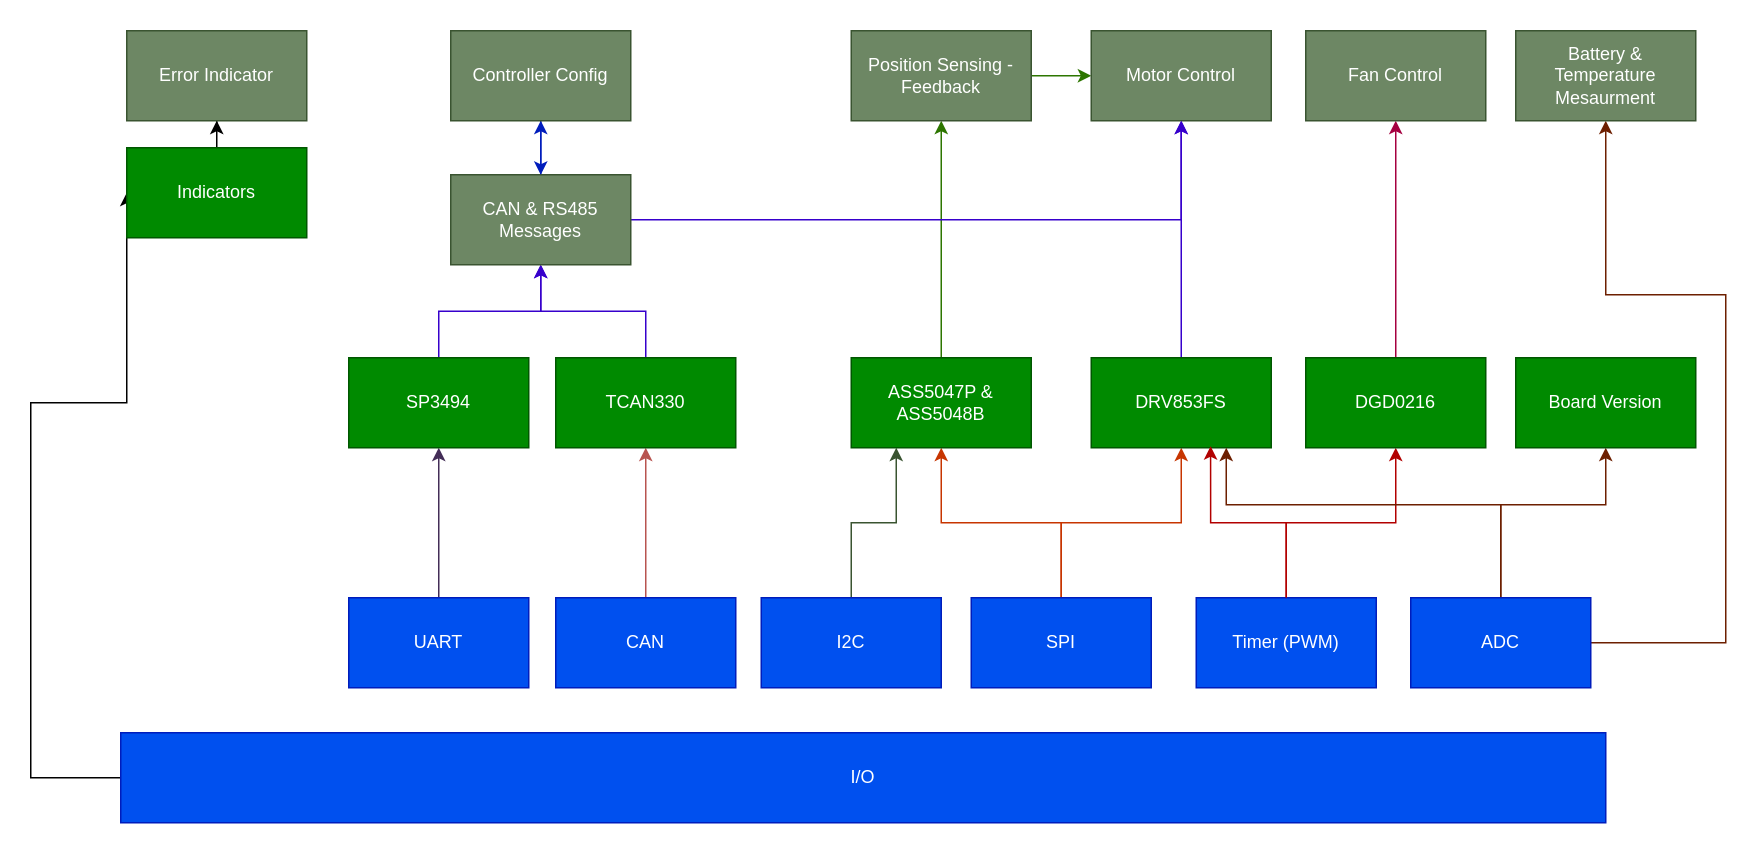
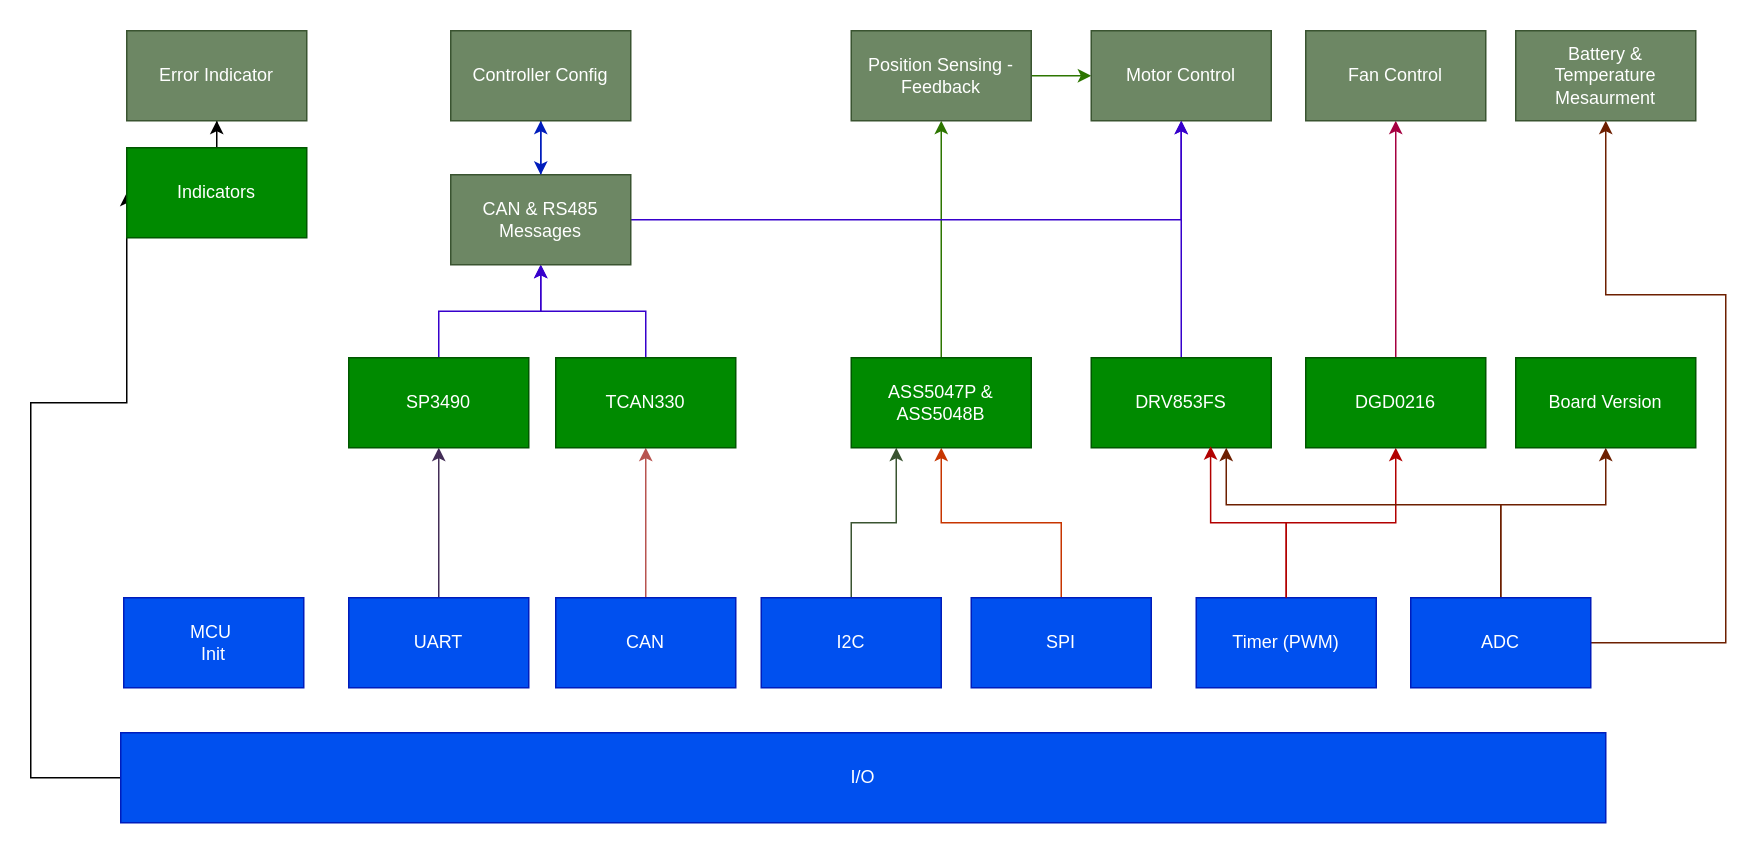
  <mxCell id="0" />
  <mxCell id="1" parent="0" />
+ <mxCell id="2" value="MCU&amp;nbsp;&lt;br&gt;Init" style="rounded=0;whiteSpace=wrap;html=1;glass=0;shadow=0;fillColor=#0050ef;fontColor=#ffffff;strokeColor=#001DBC;" parent="1" vertex="1"><mxGeometry x="82" y="398" width="120" height="60" as="geometry" /></mxCell>
  <mxCell id="3" style="edgeStyle=orthogonalEdgeStyle;rounded=0;orthogonalLoop=1;jettySize=auto;html=1;entryX=0.5;entryY=1;entryDx=0;entryDy=0;fillColor=#76608a;strokeColor=#432D57;" parent="1" source="4" target="23" edge="1"><mxGeometry relative="1" as="geometry" /></mxCell>
  <mxCell id="4" value="UART" style="rounded=0;whiteSpace=wrap;html=1;glass=0;shadow=0;fillColor=#0050ef;fontColor=#ffffff;strokeColor=#001DBC;" parent="1" vertex="1"><mxGeometry x="232" y="398" width="120" height="60" as="geometry" /></mxCell>
  <mxCell id="5" style="edgeStyle=orthogonalEdgeStyle;rounded=0;orthogonalLoop=1;jettySize=auto;html=1;entryX=0.25;entryY=1;entryDx=0;entryDy=0;fillColor=#6d8764;strokeColor=#3A5431;" parent="1" source="6" target="17" edge="1"><mxGeometry relative="1" as="geometry" /></mxCell>
  <mxCell id="6" value="I2C" style="rounded=0;whiteSpace=wrap;html=1;glass=0;shadow=0;fillColor=#0050ef;fontColor=#ffffff;strokeColor=#001DBC;" parent="1" vertex="1"><mxGeometry x="507" y="398" width="120" height="60" as="geometry" /></mxCell>
  <mxCell id="7" style="edgeStyle=orthogonalEdgeStyle;rounded=0;orthogonalLoop=1;jettySize=auto;html=1;fillColor=#f8cecc;strokeColor=#b85450;gradientColor=#ea6b66;" parent="1" source="8" target="21" edge="1"><mxGeometry relative="1" as="geometry"><mxPoint x="430" y="306" as="targetPoint" /></mxGeometry></mxCell>
  <mxCell id="8" value="CAN" style="rounded=0;whiteSpace=wrap;html=1;glass=0;shadow=0;fillColor=#0050ef;fontColor=#ffffff;strokeColor=#001DBC;" parent="1" vertex="1"><mxGeometry x="370" y="398" width="120" height="60" as="geometry" /></mxCell>
  <mxCell id="9" style="edgeStyle=orthogonalEdgeStyle;rounded=0;orthogonalLoop=1;jettySize=auto;html=1;entryX=0.5;entryY=1;entryDx=0;entryDy=0;fillColor=#fa6800;strokeColor=#C73500;" parent="1" source="11" target="17" edge="1"><mxGeometry relative="1" as="geometry" /></mxCell>
- <mxCell id="10" style="edgeStyle=orthogonalEdgeStyle;rounded=0;orthogonalLoop=1;jettySize=auto;html=1;entryX=0.5;entryY=1;entryDx=0;entryDy=0;fillColor=#fa6800;strokeColor=#C73500;" parent="1" source="11" target="19" edge="1"><mxGeometry relative="1" as="geometry"><Array as="points"><mxPoint x="707" y="348" /><mxPoint x="787" y="348" /></Array></mxGeometry></mxCell>
  <mxCell id="11" value="SPI" style="rounded=0;whiteSpace=wrap;html=1;glass=0;shadow=0;fillColor=#0050ef;fontColor=#ffffff;strokeColor=#001DBC;" parent="1" vertex="1"><mxGeometry x="647" y="398" width="120" height="60" as="geometry" /></mxCell>
  <mxCell id="12" style="edgeStyle=orthogonalEdgeStyle;rounded=0;orthogonalLoop=1;jettySize=auto;html=1;entryX=0.5;entryY=1;entryDx=0;entryDy=0;fillColor=#e51400;strokeColor=#B20000;" parent="1" source="13" target="31" edge="1"><mxGeometry relative="1" as="geometry" /></mxCell>
  <mxCell id="13" value="Timer (PWM)" style="rounded=0;whiteSpace=wrap;html=1;glass=0;shadow=0;fillColor=#0050ef;fontColor=#ffffff;strokeColor=#001DBC;" parent="1" vertex="1"><mxGeometry x="797" y="398" width="120" height="60" as="geometry" /></mxCell>
  <mxCell id="14" style="edgeStyle=orthogonalEdgeStyle;rounded=0;orthogonalLoop=1;jettySize=auto;html=1;entryX=0;entryY=0.5;entryDx=0;entryDy=0;" parent="1" source="15" target="33" edge="1"><mxGeometry relative="1" as="geometry"><Array as="points"><mxPoint x="20" y="518" /><mxPoint x="20" y="268" /></Array></mxGeometry></mxCell>
  <mxCell id="15" value="I/O" style="rounded=0;whiteSpace=wrap;html=1;glass=0;shadow=0;fillColor=#0050ef;fontColor=#ffffff;strokeColor=#001DBC;" parent="1" vertex="1"><mxGeometry x="80" y="488" width="990" height="60" as="geometry" /></mxCell>
  <mxCell id="16" style="edgeStyle=orthogonalEdgeStyle;rounded=0;orthogonalLoop=1;jettySize=auto;html=1;entryX=0.5;entryY=1;entryDx=0;entryDy=0;fillColor=#60a917;strokeColor=#2D7600;" parent="1" source="17" target="36" edge="1"><mxGeometry relative="1" as="geometry" /></mxCell>
  <mxCell id="17" value="ASS5047P &amp;amp; ASS5048B" style="rounded=0;whiteSpace=wrap;html=1;fillColor=#008a00;fontColor=#ffffff;strokeColor=#005700;" parent="1" vertex="1"><mxGeometry x="567" y="238" width="120" height="60" as="geometry" /></mxCell>
  <mxCell id="18" style="edgeStyle=orthogonalEdgeStyle;rounded=0;orthogonalLoop=1;jettySize=auto;html=1;fillColor=#6a00ff;strokeColor=#3700CC;" parent="1" source="19" target="37" edge="1"><mxGeometry relative="1" as="geometry" /></mxCell>
  <mxCell id="19" value="DRV853FS" style="rounded=0;whiteSpace=wrap;html=1;fillColor=#008a00;fontColor=#ffffff;strokeColor=#005700;" parent="1" vertex="1"><mxGeometry x="727" y="238" width="120" height="60" as="geometry" /></mxCell>
  <mxCell id="20" style="edgeStyle=orthogonalEdgeStyle;rounded=0;orthogonalLoop=1;jettySize=auto;html=1;fillColor=#6a00ff;strokeColor=#3700CC;" parent="1" source="21" target="41" edge="1"><mxGeometry relative="1" as="geometry" /></mxCell>
  <mxCell id="21" value="TCAN330" style="rounded=0;whiteSpace=wrap;html=1;fillColor=#008a00;fontColor=#ffffff;strokeColor=#005700;" parent="1" vertex="1"><mxGeometry x="370" y="238" width="120" height="60" as="geometry" /></mxCell>
  <mxCell id="22" style="edgeStyle=orthogonalEdgeStyle;rounded=0;orthogonalLoop=1;jettySize=auto;html=1;entryX=0.5;entryY=1;entryDx=0;entryDy=0;fillColor=#6a00ff;strokeColor=#3700CC;" parent="1" source="23" target="41" edge="1"><mxGeometry relative="1" as="geometry" /></mxCell>
- <mxCell id="23" value="SP3494" style="rounded=0;whiteSpace=wrap;html=1;fillColor=#008a00;fontColor=#ffffff;strokeColor=#005700;" parent="1" vertex="1"><mxGeometry x="232" y="238" width="120" height="60" as="geometry" /></mxCell>
+ <mxCell id="23" value="SP3490" style="rounded=0;whiteSpace=wrap;html=1;fillColor=#008a00;fontColor=#ffffff;strokeColor=#005700;" parent="1" vertex="1"><mxGeometry x="232" y="238" width="120" height="60" as="geometry" /></mxCell>
  <mxCell id="24" style="edgeStyle=orthogonalEdgeStyle;rounded=0;orthogonalLoop=1;jettySize=auto;html=1;entryX=0.663;entryY=0.983;entryDx=0;entryDy=0;entryPerimeter=0;fillColor=#e51400;strokeColor=#B20000;" parent="1" source="13" target="19" edge="1"><mxGeometry relative="1" as="geometry"><Array as="points"><mxPoint x="857" y="348" /><mxPoint x="807" y="348" /></Array></mxGeometry></mxCell>
  <mxCell id="25" style="edgeStyle=orthogonalEdgeStyle;rounded=0;orthogonalLoop=1;jettySize=auto;html=1;entryX=0.75;entryY=1;entryDx=0;entryDy=0;fillColor=#a0522d;strokeColor=#6D1F00;" parent="1" source="28" target="19" edge="1"><mxGeometry relative="1" as="geometry"><Array as="points"><mxPoint x="1000" y="336" /><mxPoint x="817" y="336" /></Array></mxGeometry></mxCell>
  <mxCell id="26" style="edgeStyle=orthogonalEdgeStyle;rounded=0;orthogonalLoop=1;jettySize=auto;html=1;entryX=0.5;entryY=1;entryDx=0;entryDy=0;fillColor=#a0522d;strokeColor=#6D1F00;" parent="1" source="28" target="34" edge="1"><mxGeometry relative="1" as="geometry"><Array as="points"><mxPoint x="1000" y="336" /><mxPoint x="1070" y="336" /></Array></mxGeometry></mxCell>
  <mxCell id="27" style="edgeStyle=orthogonalEdgeStyle;rounded=0;orthogonalLoop=1;jettySize=auto;html=1;entryX=0.5;entryY=1;entryDx=0;entryDy=0;fillColor=#a0522d;strokeColor=#6D1F00;" parent="1" source="28" target="29" edge="1"><mxGeometry relative="1" as="geometry"><Array as="points"><mxPoint x="1150" y="428" /><mxPoint x="1150" y="196" /><mxPoint x="1070" y="196" /></Array></mxGeometry></mxCell>
  <mxCell id="28" value="ADC" style="rounded=0;whiteSpace=wrap;html=1;glass=0;shadow=0;fillColor=#0050ef;fontColor=#ffffff;strokeColor=#001DBC;" parent="1" vertex="1"><mxGeometry x="940" y="398" width="120" height="60" as="geometry" /></mxCell>
  <mxCell id="29" value="Battery &amp;amp; Temperature Mesaurment" style="rounded=0;whiteSpace=wrap;html=1;fillColor=#6d8764;fontColor=#ffffff;strokeColor=#3A5431;" parent="1" vertex="1"><mxGeometry x="1010" y="20" width="120" height="60" as="geometry" /></mxCell>
  <mxCell id="30" style="edgeStyle=orthogonalEdgeStyle;rounded=0;orthogonalLoop=1;jettySize=auto;html=1;entryX=0.5;entryY=1;entryDx=0;entryDy=0;fillColor=#d80073;strokeColor=#A50040;" parent="1" source="31" target="38" edge="1"><mxGeometry relative="1" as="geometry" /></mxCell>
  <mxCell id="31" value="DGD0216" style="rounded=0;whiteSpace=wrap;html=1;fillColor=#008a00;fontColor=#ffffff;strokeColor=#005700;" parent="1" vertex="1"><mxGeometry x="870" y="238" width="120" height="60" as="geometry" /></mxCell>
  <mxCell id="32" style="edgeStyle=orthogonalEdgeStyle;rounded=0;orthogonalLoop=1;jettySize=auto;html=1;" edge="1" parent="1" source="33" target="44"><mxGeometry relative="1" as="geometry" /></mxCell>
  <mxCell id="33" value="Indicators" style="rounded=0;whiteSpace=wrap;html=1;fillColor=#008a00;fontColor=#ffffff;strokeColor=#005700;" parent="1" vertex="1"><mxGeometry x="84" y="98" width="120" height="60" as="geometry" /></mxCell>
  <mxCell id="34" value="Board Version" style="rounded=0;whiteSpace=wrap;html=1;fillColor=#008a00;fontColor=#ffffff;strokeColor=#005700;" parent="1" vertex="1"><mxGeometry x="1010" y="238" width="120" height="60" as="geometry" /></mxCell>
  <mxCell id="35" style="edgeStyle=orthogonalEdgeStyle;rounded=0;orthogonalLoop=1;jettySize=auto;html=1;entryX=0;entryY=0.5;entryDx=0;entryDy=0;fillColor=#60a917;strokeColor=#2D7600;" parent="1" source="36" target="37" edge="1"><mxGeometry relative="1" as="geometry" /></mxCell>
  <mxCell id="36" value="P&lt;span style=&quot;color: rgb(255, 255, 255);&quot;&gt;ositi&lt;/span&gt;&lt;span style=&quot;color: rgb(255, 255, 255);&quot;&gt;on Sensing - Feedback&lt;/span&gt;" style="rounded=0;whiteSpace=wrap;html=1;fillColor=#6d8764;strokeColor=#3A5431;fontColor=#ffffff;" parent="1" vertex="1"><mxGeometry x="567" y="20" width="120" height="60" as="geometry" /></mxCell>
  <mxCell id="37" value="M&lt;span style=&quot;color: rgb(255, 255, 255);&quot;&gt;ot&lt;/span&gt;&lt;span style=&quot;color: rgb(255, 255, 255);&quot;&gt;or C&lt;/span&gt;&lt;span style=&quot;color: rgb(255, 255, 255);&quot;&gt;ontr&lt;/span&gt;&lt;span style=&quot;color: rgb(255, 255, 255);&quot;&gt;o&lt;/span&gt;&lt;font color=&quot;#ffffff&quot;&gt;l&lt;/font&gt;" style="rounded=0;whiteSpace=wrap;html=1;fillColor=#6d8764;strokeColor=#3A5431;fontColor=#ffffff;" parent="1" vertex="1"><mxGeometry x="727" y="20" width="120" height="60" as="geometry" /></mxCell>
  <mxCell id="38" value="&lt;span style=&quot;color: rgb(255, 255, 255);&quot;&gt;Fan C&lt;/span&gt;&lt;span style=&quot;color: rgb(255, 255, 255);&quot;&gt;ontr&lt;/span&gt;&lt;span style=&quot;color: rgb(255, 255, 255);&quot;&gt;o&lt;/span&gt;&lt;font color=&quot;#ffffff&quot;&gt;l&lt;/font&gt;" style="rounded=0;whiteSpace=wrap;html=1;fillColor=#6d8764;strokeColor=#3A5431;fontColor=#ffffff;" parent="1" vertex="1"><mxGeometry x="870" y="20" width="120" height="60" as="geometry" /></mxCell>
  <mxCell id="39" style="edgeStyle=orthogonalEdgeStyle;rounded=0;orthogonalLoop=1;jettySize=auto;html=1;entryX=0.5;entryY=1;entryDx=0;entryDy=0;fillColor=#6a00ff;strokeColor=#3700CC;" parent="1" source="41" target="37" edge="1"><mxGeometry relative="1" as="geometry" /></mxCell>
  <mxCell id="40" style="edgeStyle=orthogonalEdgeStyle;rounded=0;orthogonalLoop=1;jettySize=auto;html=1;entryX=0.5;entryY=1;entryDx=0;entryDy=0;fillColor=#0050ef;strokeColor=#001DBC;" edge="1" parent="1" source="41" target="43"><mxGeometry relative="1" as="geometry" /></mxCell>
  <mxCell id="41" value="CAN &amp;amp; RS485 Messages" style="rounded=0;whiteSpace=wrap;html=1;fillColor=#6d8764;strokeColor=#3A5431;fontColor=#ffffff;" parent="1" vertex="1"><mxGeometry x="300" y="116" width="120" height="60" as="geometry" /></mxCell>
  <mxCell id="42" style="edgeStyle=orthogonalEdgeStyle;rounded=0;orthogonalLoop=1;jettySize=auto;html=1;fillColor=#0050ef;strokeColor=#001DBC;" edge="1" parent="1" source="43" target="41"><mxGeometry relative="1" as="geometry" /></mxCell>
  <mxCell id="43" value="&lt;span style=&quot;color: rgb(255, 255, 255);&quot;&gt;C&lt;/span&gt;&lt;span style=&quot;color: rgb(255, 255, 255);&quot;&gt;ontr&lt;/span&gt;&lt;span style=&quot;color: rgb(255, 255, 255);&quot;&gt;o&lt;/span&gt;&lt;font color=&quot;#ffffff&quot;&gt;l&lt;/font&gt;&lt;span style=&quot;color: rgb(255, 255, 255);&quot;&gt;ler C&lt;/span&gt;&lt;span style=&quot;color: rgb(255, 255, 255);&quot;&gt;onfig&lt;/span&gt;" style="rounded=0;whiteSpace=wrap;html=1;fillColor=#6d8764;strokeColor=#3A5431;fontColor=#ffffff;" parent="1" vertex="1"><mxGeometry x="300" y="20" width="120" height="60" as="geometry" /></mxCell>
  <mxCell id="44" value="Error Indicator" style="rounded=0;whiteSpace=wrap;html=1;fillColor=#6d8764;strokeColor=#3A5431;fontColor=#ffffff;" parent="1" vertex="1"><mxGeometry x="84" y="20" width="120" height="60" as="geometry" /></mxCell>
